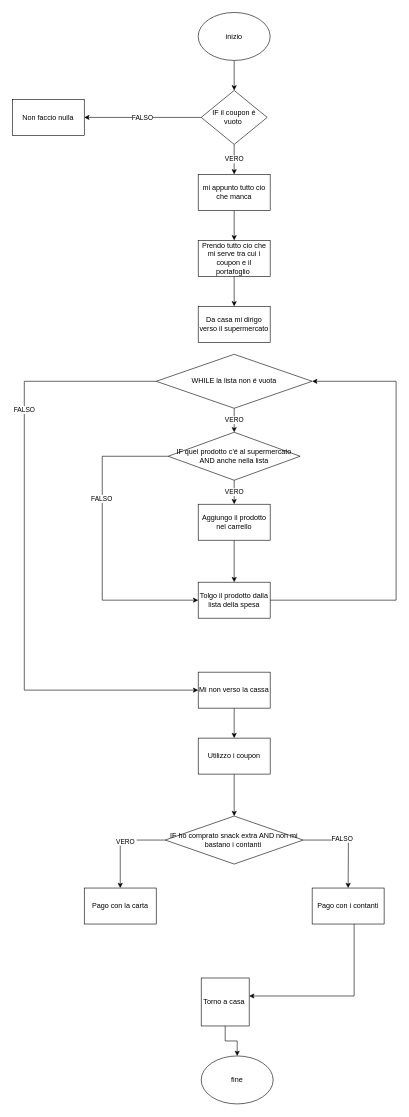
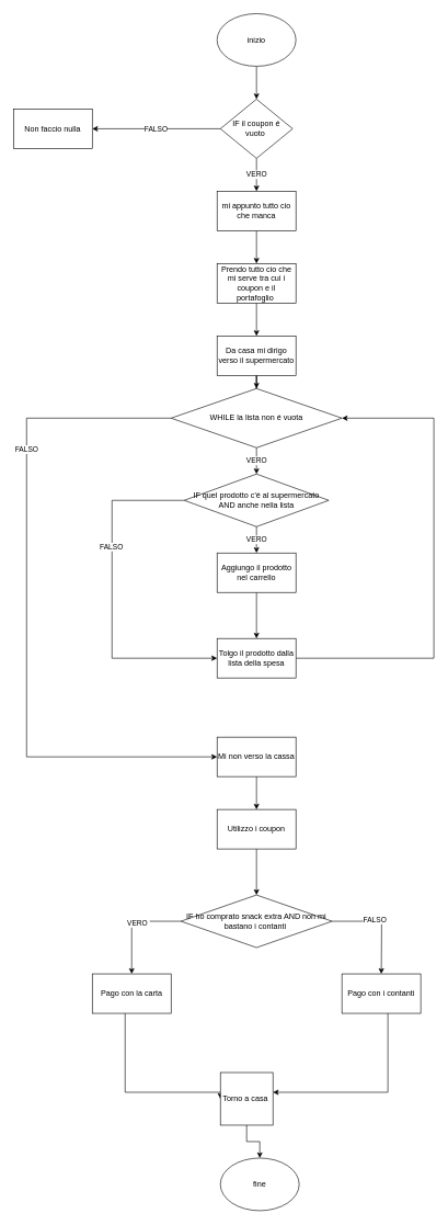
  <mxCell id="0" />
  <mxCell id="1" parent="0" />
  <mxCell id="2" style="edgeStyle=orthogonalEdgeStyle;rounded=0;orthogonalLoop=1;jettySize=auto;html=1;entryX=0.5;entryY=0;entryDx=0;entryDy=0;" edge="1" parent="1" source="3" target="6"><mxGeometry relative="1" as="geometry" /></mxCell>
  <mxCell id="3" value="inizio" style="ellipse;whiteSpace=wrap;html=1;" vertex="1" parent="1"><mxGeometry x="330" y="20" width="120" height="80" as="geometry" /></mxCell>
  <mxCell id="4" value="VERO" style="edgeStyle=orthogonalEdgeStyle;rounded=0;orthogonalLoop=1;jettySize=auto;html=1;entryX=0.5;entryY=0;entryDx=0;entryDy=0;" edge="1" parent="1" source="6" target="8"><mxGeometry relative="1" as="geometry" /></mxCell>
  <mxCell id="5" value="FALSO" style="edgeStyle=orthogonalEdgeStyle;rounded=0;orthogonalLoop=1;jettySize=auto;html=1;entryX=1;entryY=0.5;entryDx=0;entryDy=0;" edge="1" parent="1" source="6" target="10"><mxGeometry relative="1" as="geometry" /></mxCell>
  <mxCell id="6" value="IF il coupon é vuoto&amp;nbsp;" style="rhombus;whiteSpace=wrap;html=1;" vertex="1" parent="1"><mxGeometry x="335" y="150" width="110" height="90" as="geometry" /></mxCell>
  <mxCell id="7" style="edgeStyle=orthogonalEdgeStyle;rounded=0;orthogonalLoop=1;jettySize=auto;html=1;entryX=0.5;entryY=0;entryDx=0;entryDy=0;" edge="1" parent="1" source="8" target="14"><mxGeometry relative="1" as="geometry" /></mxCell>
  <mxCell id="8" value="mi appunto tutto cio che manca" style="rounded=0;whiteSpace=wrap;html=1;" vertex="1" parent="1"><mxGeometry x="330" y="290" width="120" height="60" as="geometry" /></mxCell>
  <mxCell id="9" value="fine" style="ellipse;whiteSpace=wrap;html=1;" vertex="1" parent="1"><mxGeometry x="335" y="1760" width="120" height="80" as="geometry" /></mxCell>
  <mxCell id="10" value="Non faccio nulla" style="rounded=0;whiteSpace=wrap;html=1;" vertex="1" parent="1"><mxGeometry x="20" y="165" width="120" height="60" as="geometry" /></mxCell>
+ <mxCell id="11" style="edgeStyle=orthogonalEdgeStyle;rounded=0;orthogonalLoop=1;jettySize=auto;html=1;entryX=0.5;entryY=0;entryDx=0;entryDy=0;" edge="1" parent="1" source="12" target="20"><mxGeometry relative="1" as="geometry" /></mxCell>
  <mxCell id="12" value="Da casa mi dirigo verso il supermercato" style="rounded=0;whiteSpace=wrap;html=1;" vertex="1" parent="1"><mxGeometry x="330" y="510" width="120" height="60" as="geometry" /></mxCell>
  <mxCell id="13" style="edgeStyle=orthogonalEdgeStyle;rounded=0;orthogonalLoop=1;jettySize=auto;html=1;entryX=0.5;entryY=0;entryDx=0;entryDy=0;" edge="1" parent="1" source="14" target="12"><mxGeometry relative="1" as="geometry" /></mxCell>
  <mxCell id="14" value="Prendo tutto cio che mi serve tra cui i coupon e il portafoglio&amp;nbsp;" style="rounded=0;whiteSpace=wrap;html=1;" vertex="1" parent="1"><mxGeometry x="330" y="400" width="120" height="60" as="geometry" /></mxCell>
  <mxCell id="15" style="edgeStyle=orthogonalEdgeStyle;rounded=0;orthogonalLoop=1;jettySize=auto;html=1;entryX=0.5;entryY=0;entryDx=0;entryDy=0;" edge="1" parent="1" source="16" target="26"><mxGeometry relative="1" as="geometry" /></mxCell>
  <mxCell id="16" value="Aggiungo il prodotto nel carrello" style="rounded=0;whiteSpace=wrap;html=1;" vertex="1" parent="1"><mxGeometry x="330" y="840" width="120" height="60" as="geometry" /></mxCell>
  <mxCell id="17" value="VERO" style="edgeStyle=orthogonalEdgeStyle;rounded=0;orthogonalLoop=1;jettySize=auto;html=1;" edge="1" parent="1" source="20" target="24"><mxGeometry relative="1" as="geometry" /></mxCell>
  <mxCell id="18" style="edgeStyle=orthogonalEdgeStyle;rounded=0;orthogonalLoop=1;jettySize=auto;html=1;entryX=0;entryY=0.5;entryDx=0;entryDy=0;" edge="1" parent="1" source="20" target="28"><mxGeometry relative="1" as="geometry"><mxPoint x="50" y="1150" as="targetPoint" /><Array as="points"><mxPoint x="40" y="635" /><mxPoint x="40" y="1150" /></Array></mxGeometry></mxCell>
  <mxCell id="19" value="FALSO" style="edgeLabel;html=1;align=center;verticalAlign=middle;resizable=0;points=[];" vertex="1" connectable="0" parent="18"><mxGeometry x="-0.479" y="-1" relative="1" as="geometry"><mxPoint as="offset" /></mxGeometry></mxCell>
  <mxCell id="20" value="WHILE la lista non é vuota" style="rhombus;whiteSpace=wrap;html=1;" vertex="1" parent="1"><mxGeometry x="260" y="590" width="260" height="90" as="geometry" /></mxCell>
  <mxCell id="21" value="VERO" style="edgeStyle=orthogonalEdgeStyle;rounded=0;orthogonalLoop=1;jettySize=auto;html=1;entryX=0.5;entryY=0;entryDx=0;entryDy=0;" edge="1" parent="1" source="24" target="16"><mxGeometry relative="1" as="geometry" /></mxCell>
  <mxCell id="22" style="edgeStyle=orthogonalEdgeStyle;rounded=0;orthogonalLoop=1;jettySize=auto;html=1;entryX=0;entryY=0.5;entryDx=0;entryDy=0;" edge="1" parent="1" source="24" target="26"><mxGeometry relative="1" as="geometry"><mxPoint x="130" y="760" as="targetPoint" /><Array as="points"><mxPoint x="170" y="760" /><mxPoint x="170" y="1000" /></Array></mxGeometry></mxCell>
  <mxCell id="23" value="FALSO" style="edgeLabel;html=1;align=center;verticalAlign=middle;resizable=0;points=[];" vertex="1" connectable="0" parent="22"><mxGeometry x="-0.294" y="-2" relative="1" as="geometry"><mxPoint as="offset" /></mxGeometry></mxCell>
  <mxCell id="24" value="IF quel prodotto c'é al supermercato AND anche nella lista" style="rhombus;whiteSpace=wrap;html=1;" vertex="1" parent="1"><mxGeometry x="280" y="720" width="220" height="80" as="geometry" /></mxCell>
  <mxCell id="25" style="edgeStyle=orthogonalEdgeStyle;rounded=0;orthogonalLoop=1;jettySize=auto;html=1;entryX=1;entryY=0.5;entryDx=0;entryDy=0;" edge="1" parent="1" source="26" target="20"><mxGeometry relative="1" as="geometry"><mxPoint x="650" y="620" as="targetPoint" /><Array as="points"><mxPoint x="660" y="1000" /><mxPoint x="660" y="635" /></Array></mxGeometry></mxCell>
  <mxCell id="26" value="Tolgo il prodotto dalla lista della spesa" style="rounded=0;whiteSpace=wrap;html=1;" vertex="1" parent="1"><mxGeometry x="330" y="970" width="120" height="60" as="geometry" /></mxCell>
  <mxCell id="27" style="edgeStyle=orthogonalEdgeStyle;rounded=0;orthogonalLoop=1;jettySize=auto;html=1;entryX=0.5;entryY=0;entryDx=0;entryDy=0;" edge="1" parent="1" source="28" target="35"><mxGeometry relative="1" as="geometry" /></mxCell>
  <mxCell id="28" value="Mi non verso la cassa" style="rounded=0;whiteSpace=wrap;html=1;" vertex="1" parent="1"><mxGeometry x="330" y="1120" width="120" height="60" as="geometry" /></mxCell>
  <mxCell id="29" style="edgeStyle=orthogonalEdgeStyle;rounded=0;orthogonalLoop=1;jettySize=auto;html=1;" edge="1" parent="1" source="33"><mxGeometry relative="1" as="geometry"><mxPoint x="580" y="1480" as="targetPoint" /></mxGeometry></mxCell>
  <mxCell id="30" value="FALSO" style="edgeLabel;html=1;align=center;verticalAlign=middle;resizable=0;points=[];" vertex="1" connectable="0" parent="29"><mxGeometry x="-0.172" y="3" relative="1" as="geometry"><mxPoint as="offset" /></mxGeometry></mxCell>
  <mxCell id="31" style="edgeStyle=orthogonalEdgeStyle;rounded=0;orthogonalLoop=1;jettySize=auto;html=1;entryX=0.5;entryY=0;entryDx=0;entryDy=0;" edge="1" parent="1" source="33" target="39"><mxGeometry relative="1" as="geometry"><mxPoint x="200" y="1400" as="targetPoint" /><Array as="points"><mxPoint x="200" y="1400" /></Array></mxGeometry></mxCell>
  <mxCell id="32" value="VERO&amp;nbsp;" style="edgeLabel;html=1;align=center;verticalAlign=middle;resizable=0;points=[];" vertex="1" connectable="0" parent="31"><mxGeometry x="-0.151" y="2" relative="1" as="geometry"><mxPoint as="offset" /></mxGeometry></mxCell>
  <mxCell id="33" value="IF ho comprato snack extra AND non mi bastano i contanti&amp;nbsp;" style="rhombus;whiteSpace=wrap;html=1;" vertex="1" parent="1"><mxGeometry x="275" y="1360" width="230" height="80" as="geometry" /></mxCell>
  <mxCell id="34" style="edgeStyle=orthogonalEdgeStyle;rounded=0;orthogonalLoop=1;jettySize=auto;html=1;entryX=0.5;entryY=0;entryDx=0;entryDy=0;" edge="1" parent="1" source="35" target="33"><mxGeometry relative="1" as="geometry" /></mxCell>
  <mxCell id="35" value="Utilizzo i coupon" style="rounded=0;whiteSpace=wrap;html=1;" vertex="1" parent="1"><mxGeometry x="330" y="1230" width="120" height="60" as="geometry" /></mxCell>
  <mxCell id="36" style="edgeStyle=orthogonalEdgeStyle;rounded=0;orthogonalLoop=1;jettySize=auto;html=1;" edge="1" parent="1" source="37" target="41"><mxGeometry relative="1" as="geometry"><mxPoint x="580" y="1660" as="targetPoint" /><Array as="points"><mxPoint x="590" y="1660" /></Array></mxGeometry></mxCell>
  <mxCell id="37" value="Pago con i contanti" style="rounded=0;whiteSpace=wrap;html=1;" vertex="1" parent="1"><mxGeometry x="520" y="1480" width="120" height="60" as="geometry" /></mxCell>
+ <mxCell id="38" style="edgeStyle=orthogonalEdgeStyle;rounded=0;orthogonalLoop=1;jettySize=auto;html=1;entryX=0;entryY=0.5;entryDx=0;entryDy=0;" edge="1" parent="1" source="39" target="41"><mxGeometry relative="1" as="geometry"><mxPoint x="200" y="1650" as="targetPoint" /><Array as="points"><mxPoint x="190" y="1660" /></Array></mxGeometry></mxCell>
  <mxCell id="39" value="Pago con la carta" style="rounded=0;whiteSpace=wrap;html=1;" vertex="1" parent="1"><mxGeometry x="140" y="1480" width="120" height="60" as="geometry" /></mxCell>
  <mxCell id="40" style="edgeStyle=orthogonalEdgeStyle;rounded=0;orthogonalLoop=1;jettySize=auto;html=1;entryX=0.5;entryY=0;entryDx=0;entryDy=0;" edge="1" parent="1" source="41" target="9"><mxGeometry relative="1" as="geometry" /></mxCell>
  <mxCell id="41" value="Torno a casa&amp;nbsp;" style="rounded=0;whiteSpace=wrap;html=1;" vertex="1" parent="1"><mxGeometry x="335" y="1630" width="80" height="80" as="geometry" /></mxCell>
